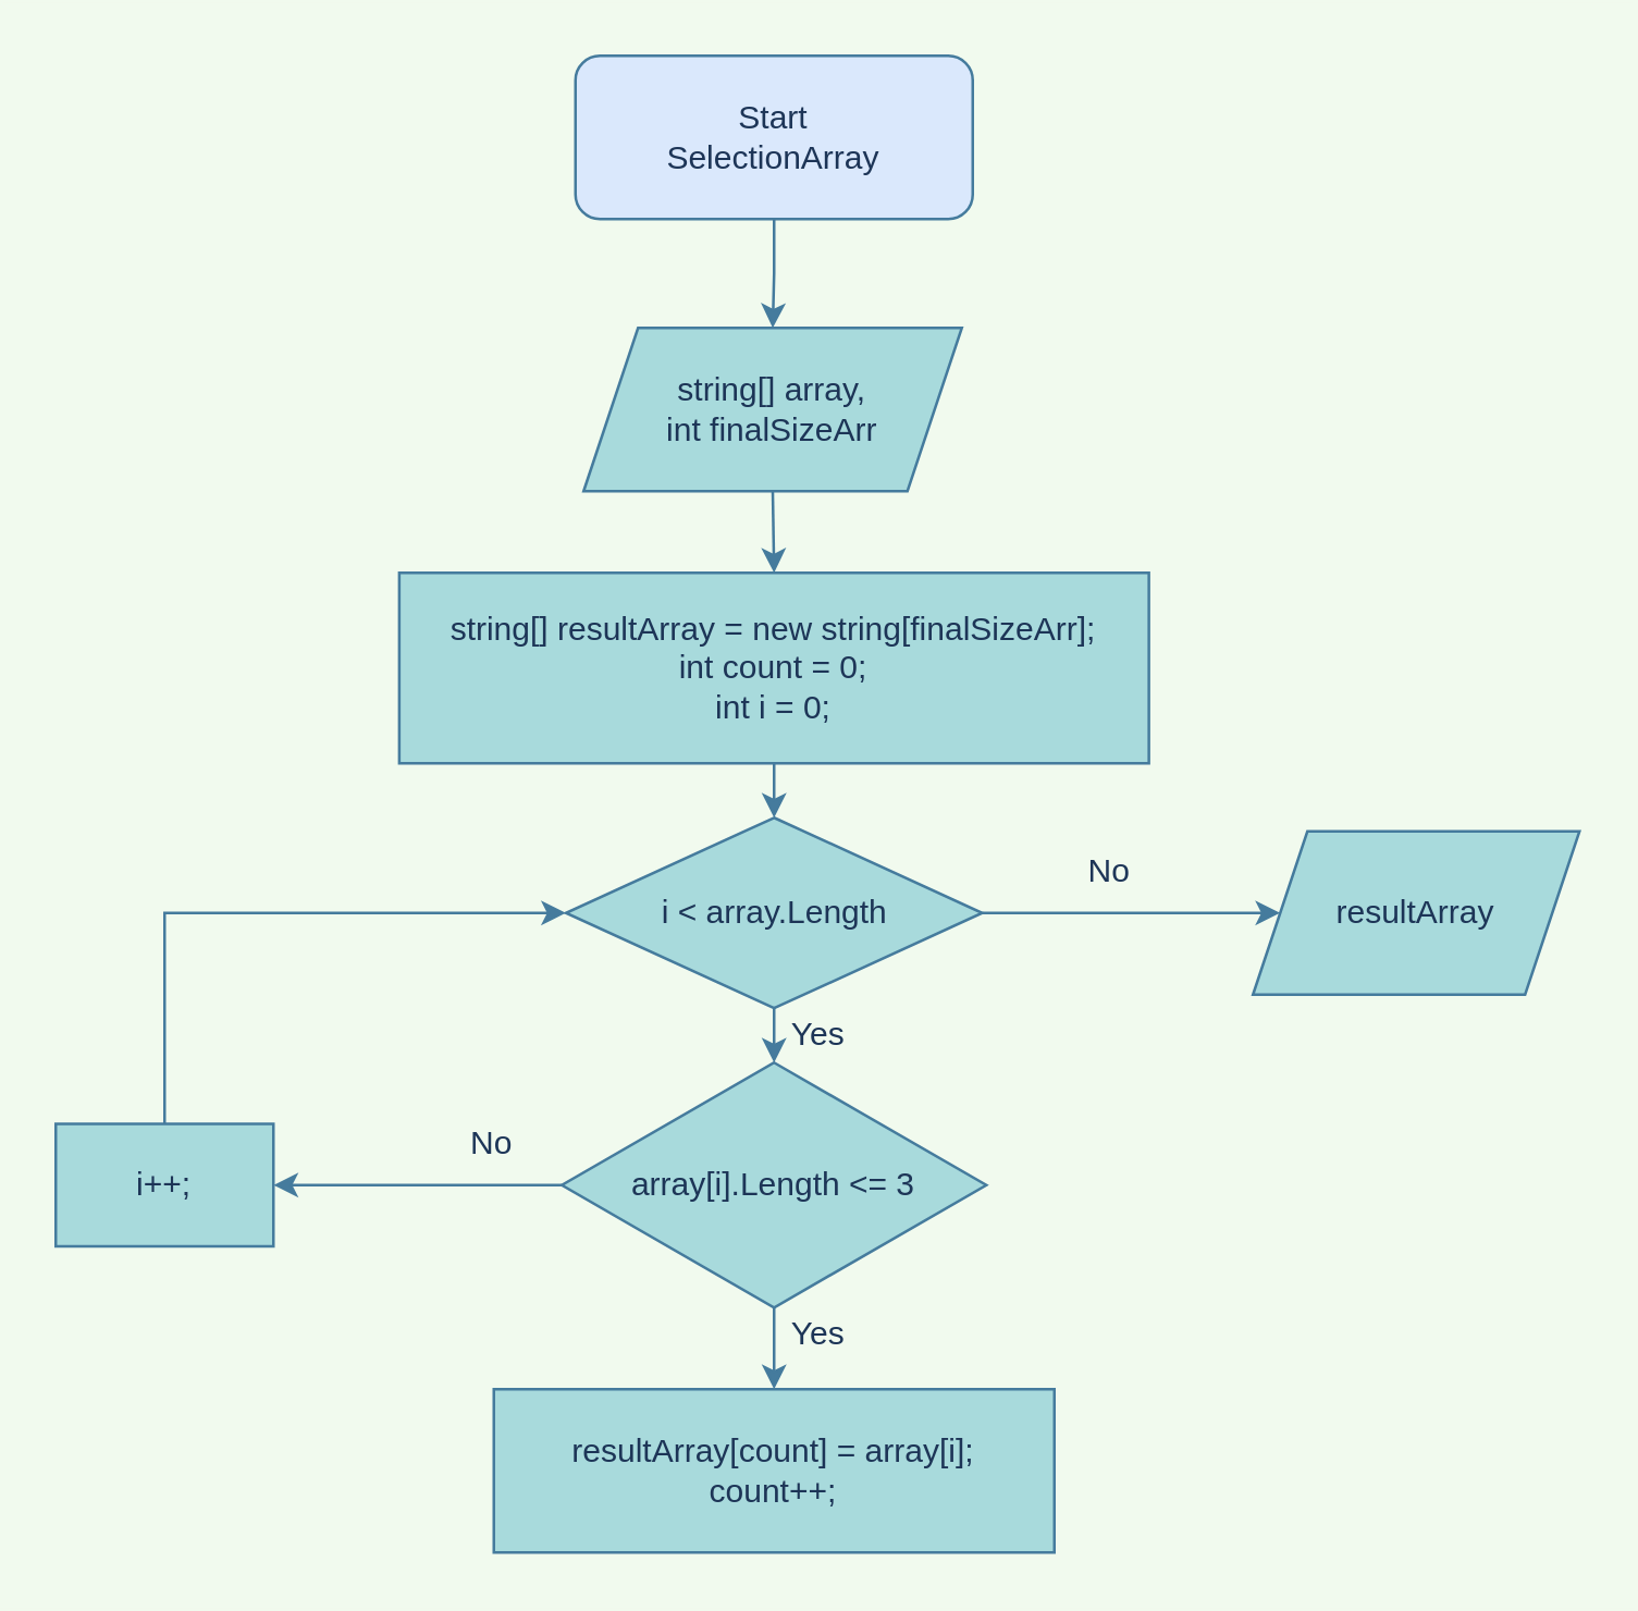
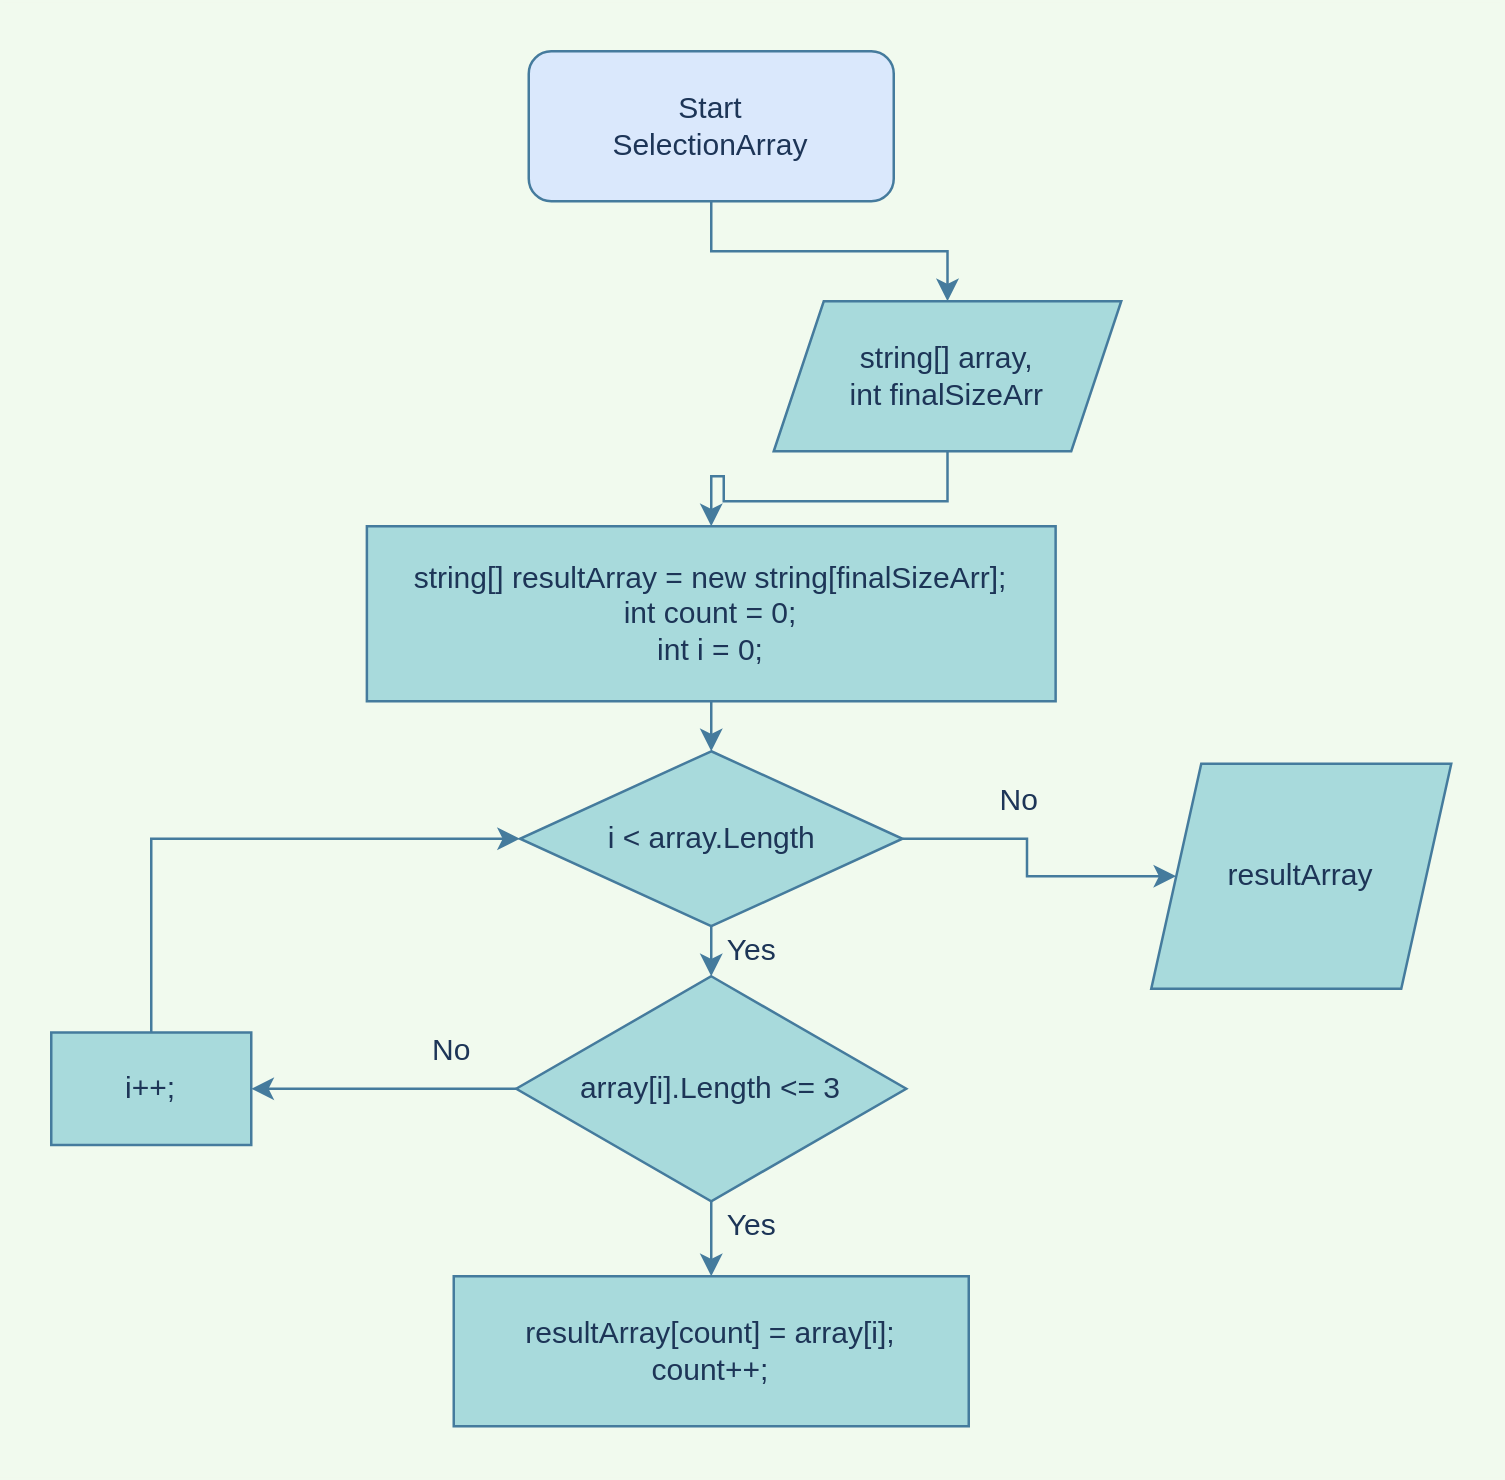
  <mxCell id="0" />
  <mxCell id="1" parent="0" />
  <mxCell id="2" style="edgeStyle=orthogonalEdgeStyle;rounded=0;orthogonalLoop=1;jettySize=auto;html=1;exitX=0.5;exitY=1;exitDx=0;exitDy=0;entryX=0.5;entryY=0;entryDx=0;entryDy=0;labelBackgroundColor=#F1FAEE;strokeColor=#457B9D;fontColor=#1D3557;" parent="1" source="3" target="5" edge="1"><mxGeometry relative="1" as="geometry" /></mxCell>
  <mxCell id="3" value="Start&lt;br&gt;SelectionArray" style="rounded=1;whiteSpace=wrap;html=1;fillColor=#dae8fc;strokeColor=#457B9D;fontColor=#1D3557;" parent="1" vertex="1"><mxGeometry x="211" y="20" width="146" height="60" as="geometry" /></mxCell>
  <mxCell id="4" style="edgeStyle=orthogonalEdgeStyle;rounded=0;orthogonalLoop=1;jettySize=auto;html=1;exitX=0.5;exitY=1;exitDx=0;exitDy=0;entryX=0.5;entryY=0;entryDx=0;entryDy=0;labelBackgroundColor=#F1FAEE;strokeColor=#457B9D;fontColor=#1D3557;" parent="1" source="5" target="10" edge="1"><mxGeometry relative="1" as="geometry" /></mxCell>
- <mxCell id="5" value="string[] array,&lt;br&gt;int finalSizeArr" style="shape=parallelogram;perimeter=parallelogramPerimeter;whiteSpace=wrap;html=1;fixedSize=1;fillColor=#A8DADC;strokeColor=#457B9D;fontColor=#1D3557;" parent="1" vertex="1"><mxGeometry x="214" y="120" width="139" height="60" as="geometry" /></mxCell>
+ <mxCell id="5" value="string[] array,&lt;br&gt;int finalSizeArr" style="shape=parallelogram;perimeter=parallelogramPerimeter;whiteSpace=wrap;html=1;fixedSize=1;fillColor=#A8DADC;strokeColor=#457B9D;fontColor=#1D3557;" parent="1" vertex="1"><mxGeometry x="309" y="120" width="139" height="60" as="geometry" /></mxCell>
  <mxCell id="6" style="edgeStyle=orthogonalEdgeStyle;rounded=0;orthogonalLoop=1;jettySize=auto;html=1;exitX=0.5;exitY=1;exitDx=0;exitDy=0;entryX=0.5;entryY=0;entryDx=0;entryDy=0;labelBackgroundColor=#F1FAEE;strokeColor=#457B9D;fontColor=#1D3557;" parent="1" source="8" target="13" edge="1"><mxGeometry relative="1" as="geometry" /></mxCell>
  <mxCell id="7" style="edgeStyle=orthogonalEdgeStyle;rounded=0;orthogonalLoop=1;jettySize=auto;html=1;entryX=0;entryY=0.5;entryDx=0;entryDy=0;labelBackgroundColor=#F1FAEE;strokeColor=#457B9D;fontColor=#1D3557;" parent="1" source="8" target="20" edge="1"><mxGeometry relative="1" as="geometry" /></mxCell>
  <mxCell id="8" value="i &amp;lt; array.Length" style="rhombus;whiteSpace=wrap;html=1;fillColor=#A8DADC;strokeColor=#457B9D;fontColor=#1D3557;" parent="1" vertex="1"><mxGeometry x="207.5" y="300" width="153" height="70" as="geometry" /></mxCell>
  <mxCell id="9" style="edgeStyle=orthogonalEdgeStyle;rounded=0;orthogonalLoop=1;jettySize=auto;html=1;exitX=0.5;exitY=1;exitDx=0;exitDy=0;entryX=0.5;entryY=0;entryDx=0;entryDy=0;labelBackgroundColor=#F1FAEE;strokeColor=#457B9D;fontColor=#1D3557;" parent="1" source="10" target="8" edge="1"><mxGeometry relative="1" as="geometry" /></mxCell>
  <mxCell id="10" value="string[] resultArray = new string[finalSizeArr];&lt;br&gt;int count = 0;&lt;br&gt;int i = 0;" style="rounded=0;whiteSpace=wrap;html=1;fillColor=#A8DADC;strokeColor=#457B9D;fontColor=#1D3557;" parent="1" vertex="1"><mxGeometry x="146.25" y="210" width="275.5" height="70" as="geometry" /></mxCell>
  <mxCell id="11" style="edgeStyle=orthogonalEdgeStyle;rounded=0;orthogonalLoop=1;jettySize=auto;html=1;exitX=0.5;exitY=1;exitDx=0;exitDy=0;entryX=0.5;entryY=0;entryDx=0;entryDy=0;labelBackgroundColor=#F1FAEE;strokeColor=#457B9D;fontColor=#1D3557;" parent="1" source="13" target="14" edge="1"><mxGeometry relative="1" as="geometry" /></mxCell>
  <mxCell id="12" style="edgeStyle=orthogonalEdgeStyle;rounded=0;orthogonalLoop=1;jettySize=auto;html=1;entryX=1;entryY=0.5;entryDx=0;entryDy=0;labelBackgroundColor=#F1FAEE;strokeColor=#457B9D;fontColor=#1D3557;" parent="1" source="13" target="16" edge="1"><mxGeometry relative="1" as="geometry" /></mxCell>
  <mxCell id="13" value="array[i].Length &amp;lt;= 3" style="rhombus;whiteSpace=wrap;html=1;fillColor=#A8DADC;strokeColor=#457B9D;fontColor=#1D3557;" parent="1" vertex="1"><mxGeometry x="206" y="390" width="156" height="90" as="geometry" /></mxCell>
  <mxCell id="14" value="resultArray[count] = array[i];&lt;br&gt;count++;" style="rounded=0;whiteSpace=wrap;html=1;fillColor=#A8DADC;strokeColor=#457B9D;fontColor=#1D3557;" parent="1" vertex="1"><mxGeometry x="181" y="510" width="206" height="60" as="geometry" /></mxCell>
  <mxCell id="15" style="edgeStyle=orthogonalEdgeStyle;rounded=0;orthogonalLoop=1;jettySize=auto;html=1;entryX=0;entryY=0.5;entryDx=0;entryDy=0;labelBackgroundColor=#F1FAEE;strokeColor=#457B9D;fontColor=#1D3557;" parent="1" source="16" target="8" edge="1"><mxGeometry relative="1" as="geometry"><Array as="points"><mxPoint x="60" y="335" /></Array></mxGeometry></mxCell>
  <mxCell id="16" value="i++;" style="rounded=0;whiteSpace=wrap;html=1;fillColor=#A8DADC;strokeColor=#457B9D;fontColor=#1D3557;" parent="1" vertex="1"><mxGeometry x="20" y="412.5" width="80" height="45" as="geometry" /></mxCell>
  <mxCell id="17" value="Yes" style="text;html=1;align=center;verticalAlign=middle;resizable=0;points=[];autosize=1;strokeColor=none;fillColor=none;fontColor=#1D3557;" parent="1" vertex="1"><mxGeometry x="280" y="365" width="40" height="30" as="geometry" /></mxCell>
  <mxCell id="18" value="Yes" style="text;html=1;align=center;verticalAlign=middle;resizable=0;points=[];autosize=1;strokeColor=none;fillColor=none;fontColor=#1D3557;" parent="1" vertex="1"><mxGeometry x="280" y="475" width="40" height="30" as="geometry" /></mxCell>
  <mxCell id="19" value="No" style="text;html=1;align=center;verticalAlign=middle;resizable=0;points=[];autosize=1;strokeColor=none;fillColor=none;fontColor=#1D3557;" parent="1" vertex="1"><mxGeometry x="160" y="405" width="40" height="30" as="geometry" /></mxCell>
- <mxCell id="20" value="resultArray" style="shape=parallelogram;perimeter=parallelogramPerimeter;whiteSpace=wrap;html=1;fixedSize=1;fillColor=#A8DADC;strokeColor=#457B9D;fontColor=#1D3557;" parent="1" vertex="1"><mxGeometry x="460" y="305" width="120" height="60" as="geometry" /></mxCell>
+ <mxCell id="20" value="resultArray" style="shape=parallelogram;perimeter=parallelogramPerimeter;whiteSpace=wrap;html=1;fixedSize=1;fillColor=#A8DADC;strokeColor=#457B9D;fontColor=#1D3557;" parent="1" vertex="1"><mxGeometry x="460" y="305" width="120" height="90" as="geometry" /></mxCell>
  <mxCell id="21" value="No" style="text;html=1;align=center;verticalAlign=middle;resizable=0;points=[];autosize=1;strokeColor=none;fillColor=none;fontColor=#1D3557;" parent="1" vertex="1"><mxGeometry x="387" y="305" width="40" height="30" as="geometry" /></mxCell>
